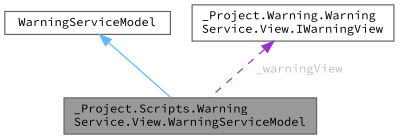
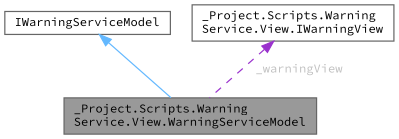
  digraph {
    fontname="Source Code Pro"
    node [color=gray40 fillcolor=white fontname="Source Code Pro" fontsize=10 shape=box style=filled]
    edge [dir=back fontname="Source Code Pro" fontsize=10 labelfontname=Helvetica labelfontsize=10]
    n1 [fillcolor=grey60 fontcolor=black height=0.2 label="_Project.Scripts.Warning\lService.View.WarningServiceModel" width=0.4]
-   n2 [height=0.2 label=WarningServiceModel width=0.4]
-   n3 [height=0.2 label="_Project.Warning.Warning\lService.View.IWarningView" width=0.4]
+   n2 [height=0.2 label=IWarningServiceModel width=0.4]
+   n3 [height=0.2 label="_Project.Scripts.Warning\lService.View.IWarningView" width=0.4]
    n2 -> n1 [color=steelblue1 style=solid]
    n3 -> n1 [color=darkorchid3 fontcolor=grey label=" _warningView" style=dashed]
  }
